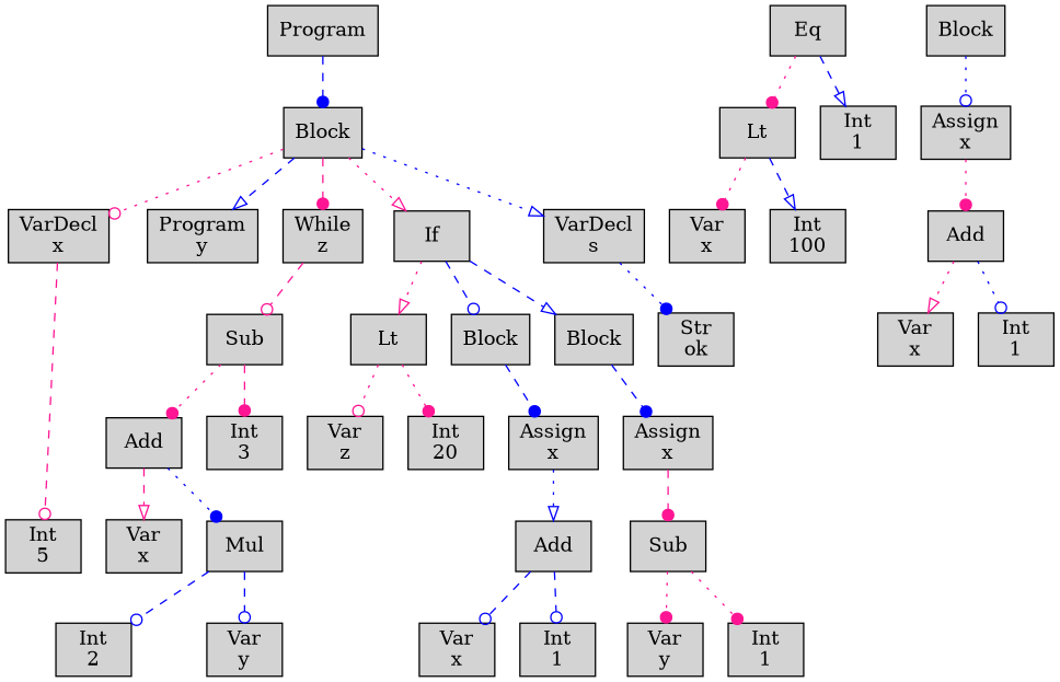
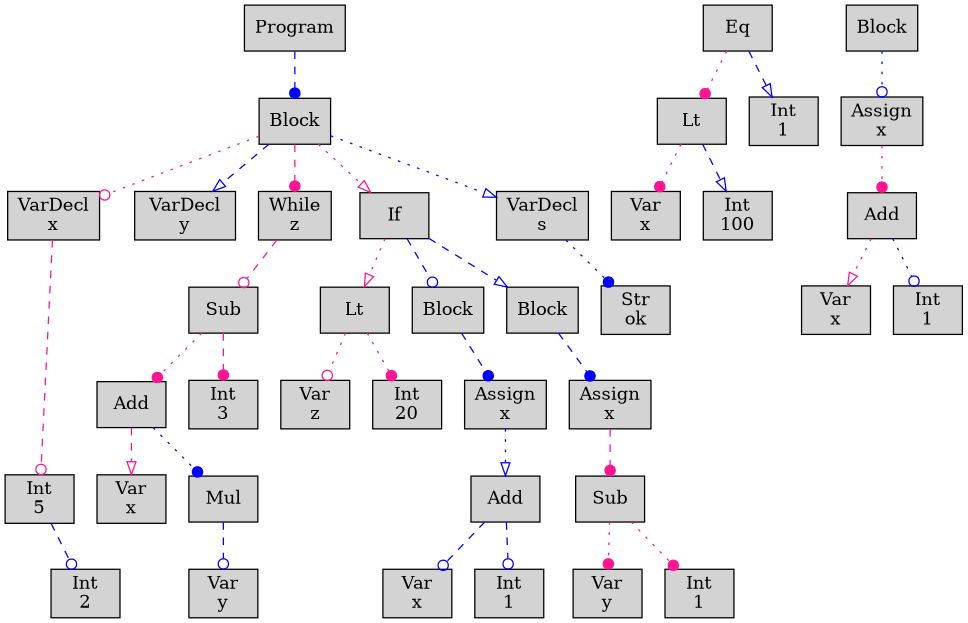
  digraph {
    node [fillcolor=lightgray shape=box style=filled]
    edge [arrowhead=dot color=blue style=dashed]
    n1 [label=Program]
    n2 [label=Block]
    n3 [label="VarDecl\nx"]
-   n4 [label="Program\ny"]
+   n4 [label="VarDecl\ny"]
    n5 [label="While\nz"]
    n6 [label=If]
    n7 [label="VarDecl\ns"]
    n8 [label="Int\n5"]
    n9 [label=Sub]
    n10 [label=Lt]
    n11 [label=Block]
    n12 [label=Block]
    n13 [label="Str\nok"]
    n14 [label=Add]
    n15 [label="Int\n3"]
    n16 [label="Var\nx"]
    n17 [label=Mul]
    n18 [label="Var\ny"]
    n19 [label="Int\n2"]
    n20 [label="Var\nz"]
    n21 [label="Int\n20"]
    n22 [label="Assign\nx"]
    n23 [label="Assign\nx"]
    n24 [label=Add]
    n25 [label="Var\nx"]
    n26 [label="Int\n1"]
    n27 [label=Sub]
    n28 [label="Var\ny"]
    n29 [label="Int\n1"]
    n30 [label=Eq]
    n31 [label=Lt]
    n32 [label="Int\n1"]
    n33 [label=Block]
    n34 [label="Assign\nx"]
    n35 [label="Var\nx"]
    n36 [label="Int\n100"]
    n37 [label=Add]
    n38 [label="Var\nx"]
    n39 [label="Int\n1"]
    n1 -> n2
    n2 -> n3 [arrowhead=odot color=deeppink style=dotted]
    n2 -> n4 [arrowhead=onormal]
    n2 -> n5 [color=deeppink]
    n2 -> n6 [arrowhead=onormal color=deeppink style=dotted]
    n2 -> n7 [arrowhead=onormal style=dotted]
    n3 -> n8 [arrowhead=odot color=deeppink]
    n5 -> n9 [arrowhead=odot color=deeppink]
    n6 -> n10 [arrowhead=onormal color=deeppink style=dotted]
    n6 -> n11 [arrowhead=odot]
    n6 -> n12 [arrowhead=onormal]
    n7 -> n13 [style=dotted]
    n9 -> n14 [color=deeppink style=dotted]
    n9 -> n15 [color=deeppink]
    n10 -> n20 [arrowhead=odot color=deeppink style=dotted]
    n10 -> n21 [color=deeppink style=dotted]
    n11 -> n22
    n12 -> n23
    n14 -> n16 [arrowhead=onormal color=deeppink]
    n14 -> n17 [style=dotted]
    n17 -> n18 [arrowhead=odot]
-   n17 -> n19 [arrowhead=odot]
+   n8 -> n19 [arrowhead=odot]
    n22 -> n24 [arrowhead=onormal style=dotted]
    n23 -> n27 [color=deeppink]
    n24 -> n25 [arrowhead=odot]
    n24 -> n26 [arrowhead=odot]
    n27 -> n28 [color=deeppink style=dotted]
    n27 -> n29 [color=deeppink style=dotted]
    n30 -> n31 [color=deeppink style=dotted]
    n30 -> n32 [arrowhead=onormal]
    n31 -> n35 [color=deeppink style=dotted]
    n31 -> n36 [arrowhead=onormal]
    n33 -> n34 [arrowhead=odot style=dotted]
    n34 -> n37 [color=deeppink style=dotted]
    n37 -> n38 [arrowhead=onormal color=deeppink style=dotted]
    n37 -> n39 [arrowhead=odot style=dotted]
  }
